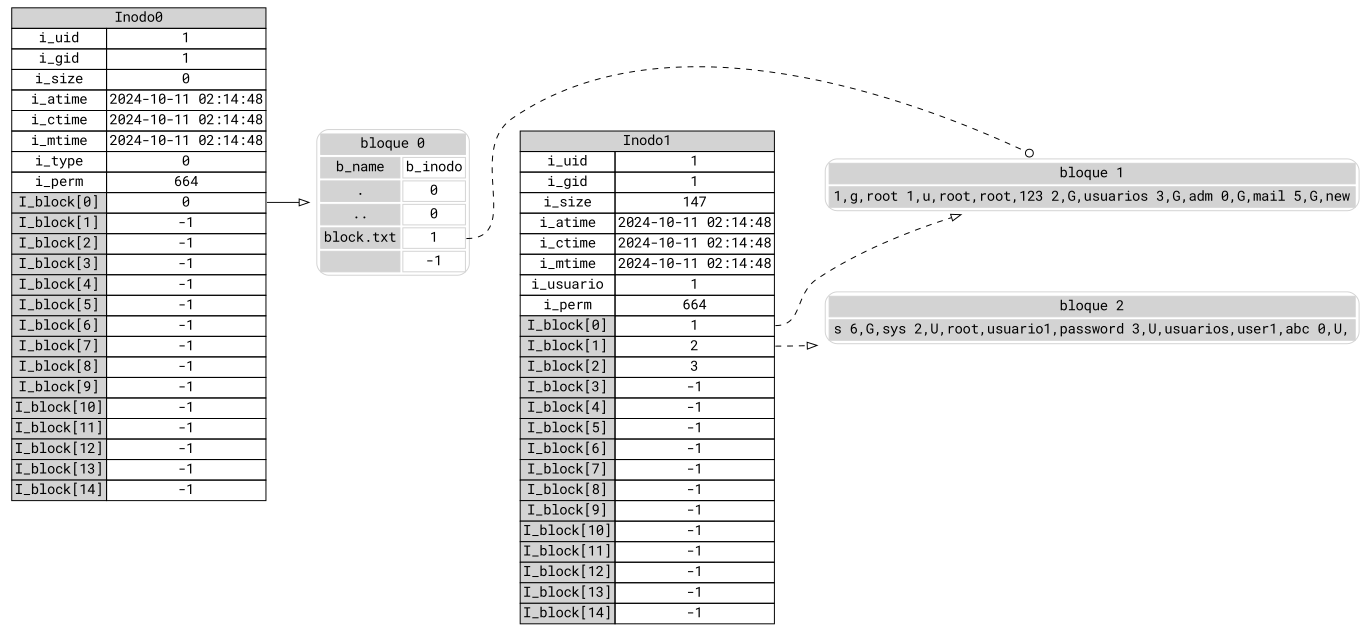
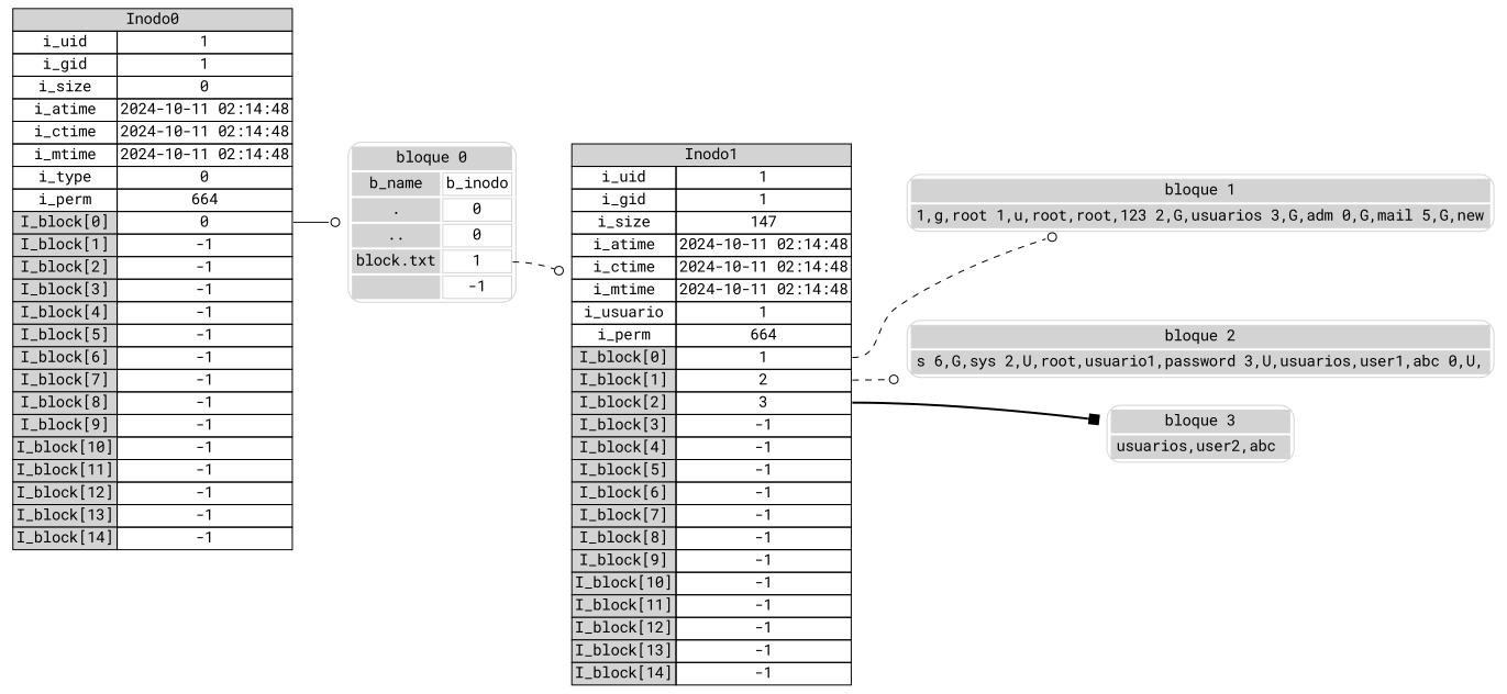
  digraph {
    fontname="Roboto Mono"
    rankdir=LR
    node [fontname="Roboto Mono" nodesep=0.5 ranksep=1 shape=none color=lightgrey]
    edge [arrowhead=onormal fontname="Roboto Mono" style=dashed tailport=0]
    n1 [label=< <TABLE border="0" cellborder="1" cellspacing="0"> <tr><td bgcolor="lightgrey" colspan="2">Inodo0</td></tr> <tr><td>i_uid</td><td>1</td></tr> <tr><td>i_gid</td><td>1</td></tr> <tr><td>i_size</td><td>0</td></tr> <tr><td>i_atime</td><td>2024-10-11 02:14:48</td></tr> <tr><td>i_ctime</td><td>2024-10-11 02:14:48</td></tr> <tr><td>i_mtime</td><td>2024-10-11 02:14:48</td></tr> <tr><td>i_type</td><td>0</td></tr> <tr><td>i_perm</td><td>664</td></tr> <TR><TD bgcolor="lightgrey">I_block[0]</TD><TD port='0'>0</TD></TR> <TR><TD bgcolor="lightgrey">I_block[1]</TD><TD port='1'>-1</TD></TR> <TR><TD bgcolor="lightgrey">I_block[2]</TD><TD port='2'>-1</TD></TR> <TR><TD bgcolor="lightgrey">I_block[3]</TD><TD port='3'>-1</TD></TR> <TR><TD bgcolor="lightgrey">I_block[4]</TD><TD port='4'>-1</TD></TR> <TR><TD bgcolor="lightgrey">I_block[5]</TD><TD port='5'>-1</TD></TR> <TR><TD bgcolor="lightgrey">I_block[6]</TD><TD port='6'>-1</TD></TR> <TR><TD bgcolor="lightgrey">I_block[7]</TD><TD port='7'>-1</TD></TR> <TR><TD bgcolor="lightgrey">I_block[8]</TD><TD port='8'>-1</TD></TR> <TR><TD bgcolor="lightgrey">I_block[9]</TD><TD port='9'>-1</TD></TR> <TR><TD bgcolor="lightgrey">I_block[10]</TD><TD port='10'>-1</TD></TR> <TR><TD bgcolor="lightgrey">I_block[11]</TD><TD port='11'>-1</TD></TR> <TR><TD bgcolor="lightgrey">I_block[12]</TD><TD port='12'>-1</TD></TR> <TR><TD bgcolor="lightgrey">I_block[13]</TD><TD port='13'>-1</TD></TR> <TR><TD bgcolor="lightgrey">I_block[14]</TD><TD port='14'>-1</TD></TR> </TABLE>> shape=plaintext color=""]
    n2 [label=< <TABLE cellspacing="3" cellpadding="2" style="rounded" > <TR><TD bgcolor="lightgrey" colspan="2">bloque 0</TD></TR> <TR><TD bgcolor="lightgrey">b_name</TD><TD>b_inodo</TD></TR> <TR><TD bgcolor="lightgrey">.</TD><TD port= '0'>0</TD></TR> <TR><TD bgcolor="lightgrey">..</TD><TD port= '1'>0</TD></TR> <TR><TD bgcolor="lightgrey">block.txt</TD><TD port= '2'>1</TD></TR> <TR><TD bgcolor="lightgrey"></TD><TD port= '3'>-1</TD></TR> </TABLE>>]
    n3 [label=< <TABLE border="0" cellborder="1" cellspacing="0"> <tr><td bgcolor="lightgrey" colspan="2">Inodo1</td></tr> <tr><td>i_uid</td><td>1</td></tr> <tr><td>i_gid</td><td>1</td></tr> <tr><td>i_size</td><td>147</td></tr> <tr><td>i_atime</td><td>2024-10-11 02:14:48</td></tr> <tr><td>i_ctime</td><td>2024-10-11 02:14:48</td></tr> <tr><td>i_mtime</td><td>2024-10-11 02:14:48</td></tr> <tr><td>i_usuario</td><td>1</td></tr> <tr><td>i_perm</td><td>664</td></tr> <TR><TD bgcolor="lightgrey">I_block[0]</TD><TD port='0'>1</TD></TR> <TR><TD bgcolor="lightgrey">I_block[1]</TD><TD port='1'>2</TD></TR> <TR><TD bgcolor="lightgrey">I_block[2]</TD><TD port='2'>3</TD></TR> <TR><TD bgcolor="lightgrey">I_block[3]</TD><TD port='3'>-1</TD></TR> <TR><TD bgcolor="lightgrey">I_block[4]</TD><TD port='4'>-1</TD></TR> <TR><TD bgcolor="lightgrey">I_block[5]</TD><TD port='5'>-1</TD></TR> <TR><TD bgcolor="lightgrey">I_block[6]</TD><TD port='6'>-1</TD></TR> <TR><TD bgcolor="lightgrey">I_block[7]</TD><TD port='7'>-1</TD></TR> <TR><TD bgcolor="lightgrey">I_block[8]</TD><TD port='8'>-1</TD></TR> <TR><TD bgcolor="lightgrey">I_block[9]</TD><TD port='9'>-1</TD></TR> <TR><TD bgcolor="lightgrey">I_block[10]</TD><TD port='10'>-1</TD></TR> <TR><TD bgcolor="lightgrey">I_block[11]</TD><TD port='11'>-1</TD></TR> <TR><TD bgcolor="lightgrey">I_block[12]</TD><TD port='12'>-1</TD></TR> <TR><TD bgcolor="lightgrey">I_block[13]</TD><TD port='13'>-1</TD></TR> <TR><TD bgcolor="lightgrey">I_block[14]</TD><TD port='14'>-1</TD></TR> </TABLE>> shape=plaintext color=""]
    n4 [label=< <TABLE cellspacing="3" cellpadding="2" style="rounded" > <TR><TD bgcolor="lightgrey" colspan="2">bloque 1</TD></TR> <TR><TD bgcolor="lightgrey" colspan="2">1,g,root 1,u,root,root,123 2,G,usuarios 3,G,adm 0,G,mail 5,G,new</TD></TR> </TABLE>>]
    n5 [label=< <TABLE cellspacing="3" cellpadding="2" style="rounded" > <TR><TD bgcolor="lightgrey" colspan="2">bloque 2</TD></TR> <TR><TD bgcolor="lightgrey" colspan="2">s 6,G,sys 2,U,root,usuario1,password 3,U,usuarios,user1,abc 0,U,</TD></TR> </TABLE>>]
-   n1 -> n2 [style=solid]
-   n2 -> n4 [arrowhead=odot tailport=2]
-   n3 -> n4
-   n3 -> n5 [tailport=1]
+   n6 [label=< <TABLE cellspacing="3" cellpadding="2" style="rounded" > <TR><TD bgcolor="lightgrey" colspan="2">bloque 3</TD></TR> <TR><TD bgcolor="lightgrey" colspan="2">usuarios,user2,abc </TD></TR> </TABLE>>]
+   n1 -> n2 [arrowhead=odot style=solid]
+   n2 -> n3 [arrowhead=odot tailport=2]
+   n3 -> n4 [arrowhead=odot]
+   n3 -> n5 [arrowhead=odot tailport=1]
+   n3 -> n6 [arrowhead=box style=bold tailport=2]
  }
